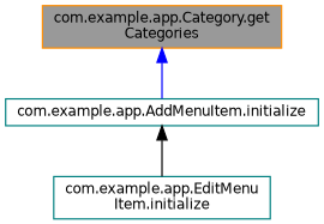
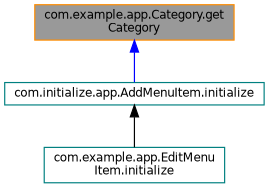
  digraph {
    rankdir=TB
    node [color=teal fillcolor=white fontname=Helvetica fontsize=10 shape=box style=filled]
    edge [dir=back fontname=Helvetica fontsize=10 labelfontname=Helvetica labelfontsize=10 style=solid]
-   n1 [color=darkorange fillcolor=grey60 fontcolor=black height=0.2 label="com.example.app.Category.get\lCategories" width=0.4]
-   n2 [height=0.2 label="com.example.app.AddMenuItem.initialize" width=0.4]
+   n1 [color=darkorange fillcolor=grey60 fontcolor=black height=0.2 label="com.example.app.Category.get\lCategory" width=0.4]
+   n2 [height=0.2 label="com.initialize.app.AddMenuItem.initialize" width=0.4]
    n3 [height=0.2 label="com.example.app.EditMenu\lItem.initialize" width=0.4]
    n1 -> n2 [color=blue]
    n2 -> n3 [color=black]
  }
